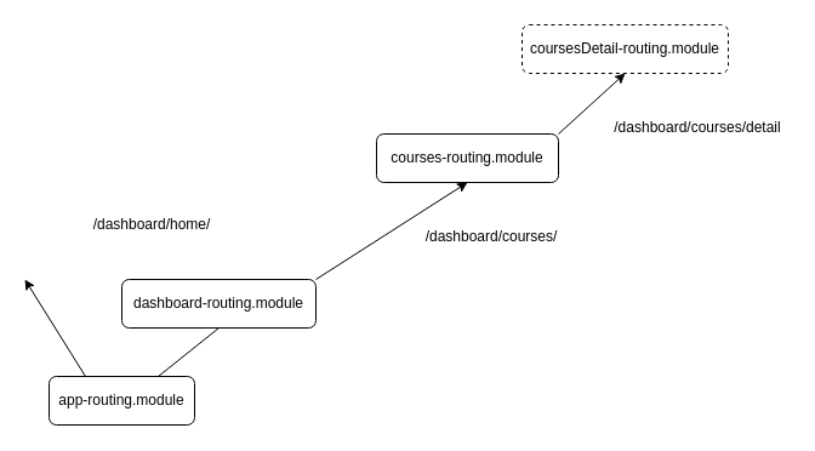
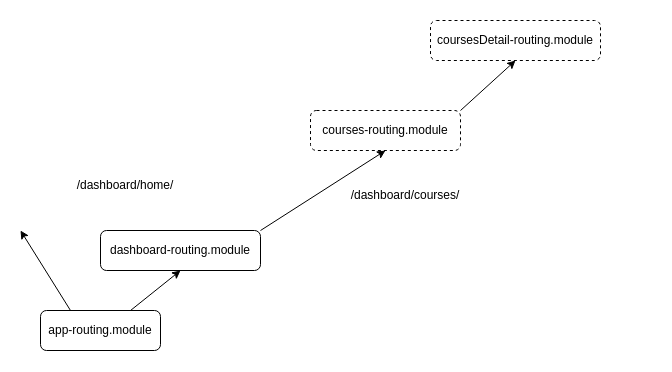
  <mxCell id="0" />
  <mxCell id="1" parent="0" />
- <mxCell id="2" style="edgeStyle=none;html=1;exitX=0.75;exitY=0;exitDx=0;exitDy=0;entryX=0.5;entryY=1;entryDx=0;entryDy=0;endArrow=none;" edge="1" parent="1" source="4" target="6"><mxGeometry relative="1" as="geometry"><mxPoint x="180" y="230" as="targetPoint" /></mxGeometry></mxCell>
+ <mxCell id="2" style="edgeStyle=none;html=1;exitX=0.75;exitY=0;exitDx=0;exitDy=0;entryX=0.5;entryY=1;entryDx=0;entryDy=0;" edge="1" parent="1" source="4" target="6"><mxGeometry relative="1" as="geometry"><mxPoint x="180" y="230" as="targetPoint" /></mxGeometry></mxCell>
  <mxCell id="3" style="edgeStyle=none;html=1;exitX=0.25;exitY=0;exitDx=0;exitDy=0;" edge="1" parent="1" source="4"><mxGeometry relative="1" as="geometry"><mxPoint x="20" y="230" as="targetPoint" /></mxGeometry></mxCell>
  <mxCell id="4" value="app-routing.module" style="rounded=1;whiteSpace=wrap;html=1;" vertex="1" parent="1"><mxGeometry x="40" y="310" width="120" height="40" as="geometry" /></mxCell>
  <mxCell id="5" style="edgeStyle=none;html=1;exitX=1;exitY=0;exitDx=0;exitDy=0;entryX=0.5;entryY=1;entryDx=0;entryDy=0;" edge="1" parent="1" source="6" target="9"><mxGeometry relative="1" as="geometry" /></mxCell>
  <mxCell id="6" value="dashboard-routing.module" style="rounded=1;whiteSpace=wrap;html=1;" vertex="1" parent="1"><mxGeometry x="100" y="230" width="160" height="40" as="geometry" /></mxCell>
  <mxCell id="7" value="/dashboard/home/" style="text;html=1;strokeColor=none;fillColor=none;align=center;verticalAlign=middle;whiteSpace=wrap;rounded=0;" vertex="1" parent="1"><mxGeometry x="70" y="170" width="110" height="30" as="geometry" /></mxCell>
  <mxCell id="8" style="edgeStyle=none;html=1;exitX=1;exitY=0;exitDx=0;exitDy=0;entryX=0.5;entryY=1;entryDx=0;entryDy=0;" edge="1" parent="1" source="9" target="11"><mxGeometry relative="1" as="geometry"><mxPoint x="510" y="70" as="targetPoint" /></mxGeometry></mxCell>
- <mxCell id="9" value="courses-routing.module" style="rounded=1;whiteSpace=wrap;html=1;" vertex="1" parent="1"><mxGeometry x="310" y="110" width="150" height="40" as="geometry" /></mxCell>
+ <mxCell id="9" value="courses-routing.module" style="rounded=1;whiteSpace=wrap;html=1;dashed=1;" vertex="1" parent="1"><mxGeometry x="310" y="110" width="150" height="40" as="geometry" /></mxCell>
  <mxCell id="10" value="/dashboard/courses/" style="text;html=1;strokeColor=none;fillColor=none;align=center;verticalAlign=middle;whiteSpace=wrap;rounded=0;" vertex="1" parent="1"><mxGeometry x="350" y="180" width="110" height="30" as="geometry" /></mxCell>
  <mxCell id="11" value="coursesDetail-routing.module" style="rounded=1;whiteSpace=wrap;html=1;dashed=1;" vertex="1" parent="1"><mxGeometry x="430" y="20" width="170" height="40" as="geometry" /></mxCell>
- <mxCell id="12" value="/dashboard/courses/detail" style="text;html=1;strokeColor=none;fillColor=none;align=center;verticalAlign=middle;whiteSpace=wrap;rounded=0;" vertex="1" parent="1"><mxGeometry x="500" y="90" width="150" height="30" as="geometry" /></mxCell>
